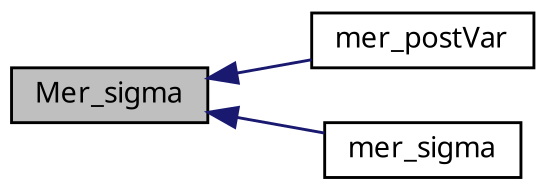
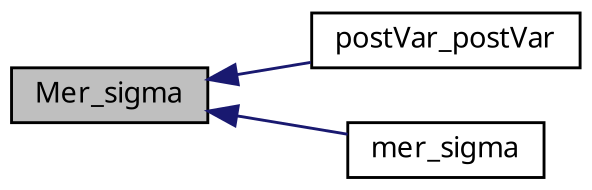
  digraph {
    rankdir=LR
    node [color=black fillcolor=white fontname="FreeSans.ttf" fontsize=10 shape=record style=filled]
    edge [color=midnightblue dir=back fontname="FreeSans.ttf" fontsize=10 labelfontname="FreeSans.ttf" labelfontsize=10 style=solid]
    n1 [fillcolor=grey75 fontcolor=black height=0.2 label=Mer_sigma width=0.4]
-   n2 [height=0.2 label=mer_postVar width=0.4]
+   n2 [height=0.2 label=postVar_postVar width=0.4]
    n3 [height=0.2 label=mer_sigma width=0.4]
    n1 -> n2
    n1 -> n3
  }
